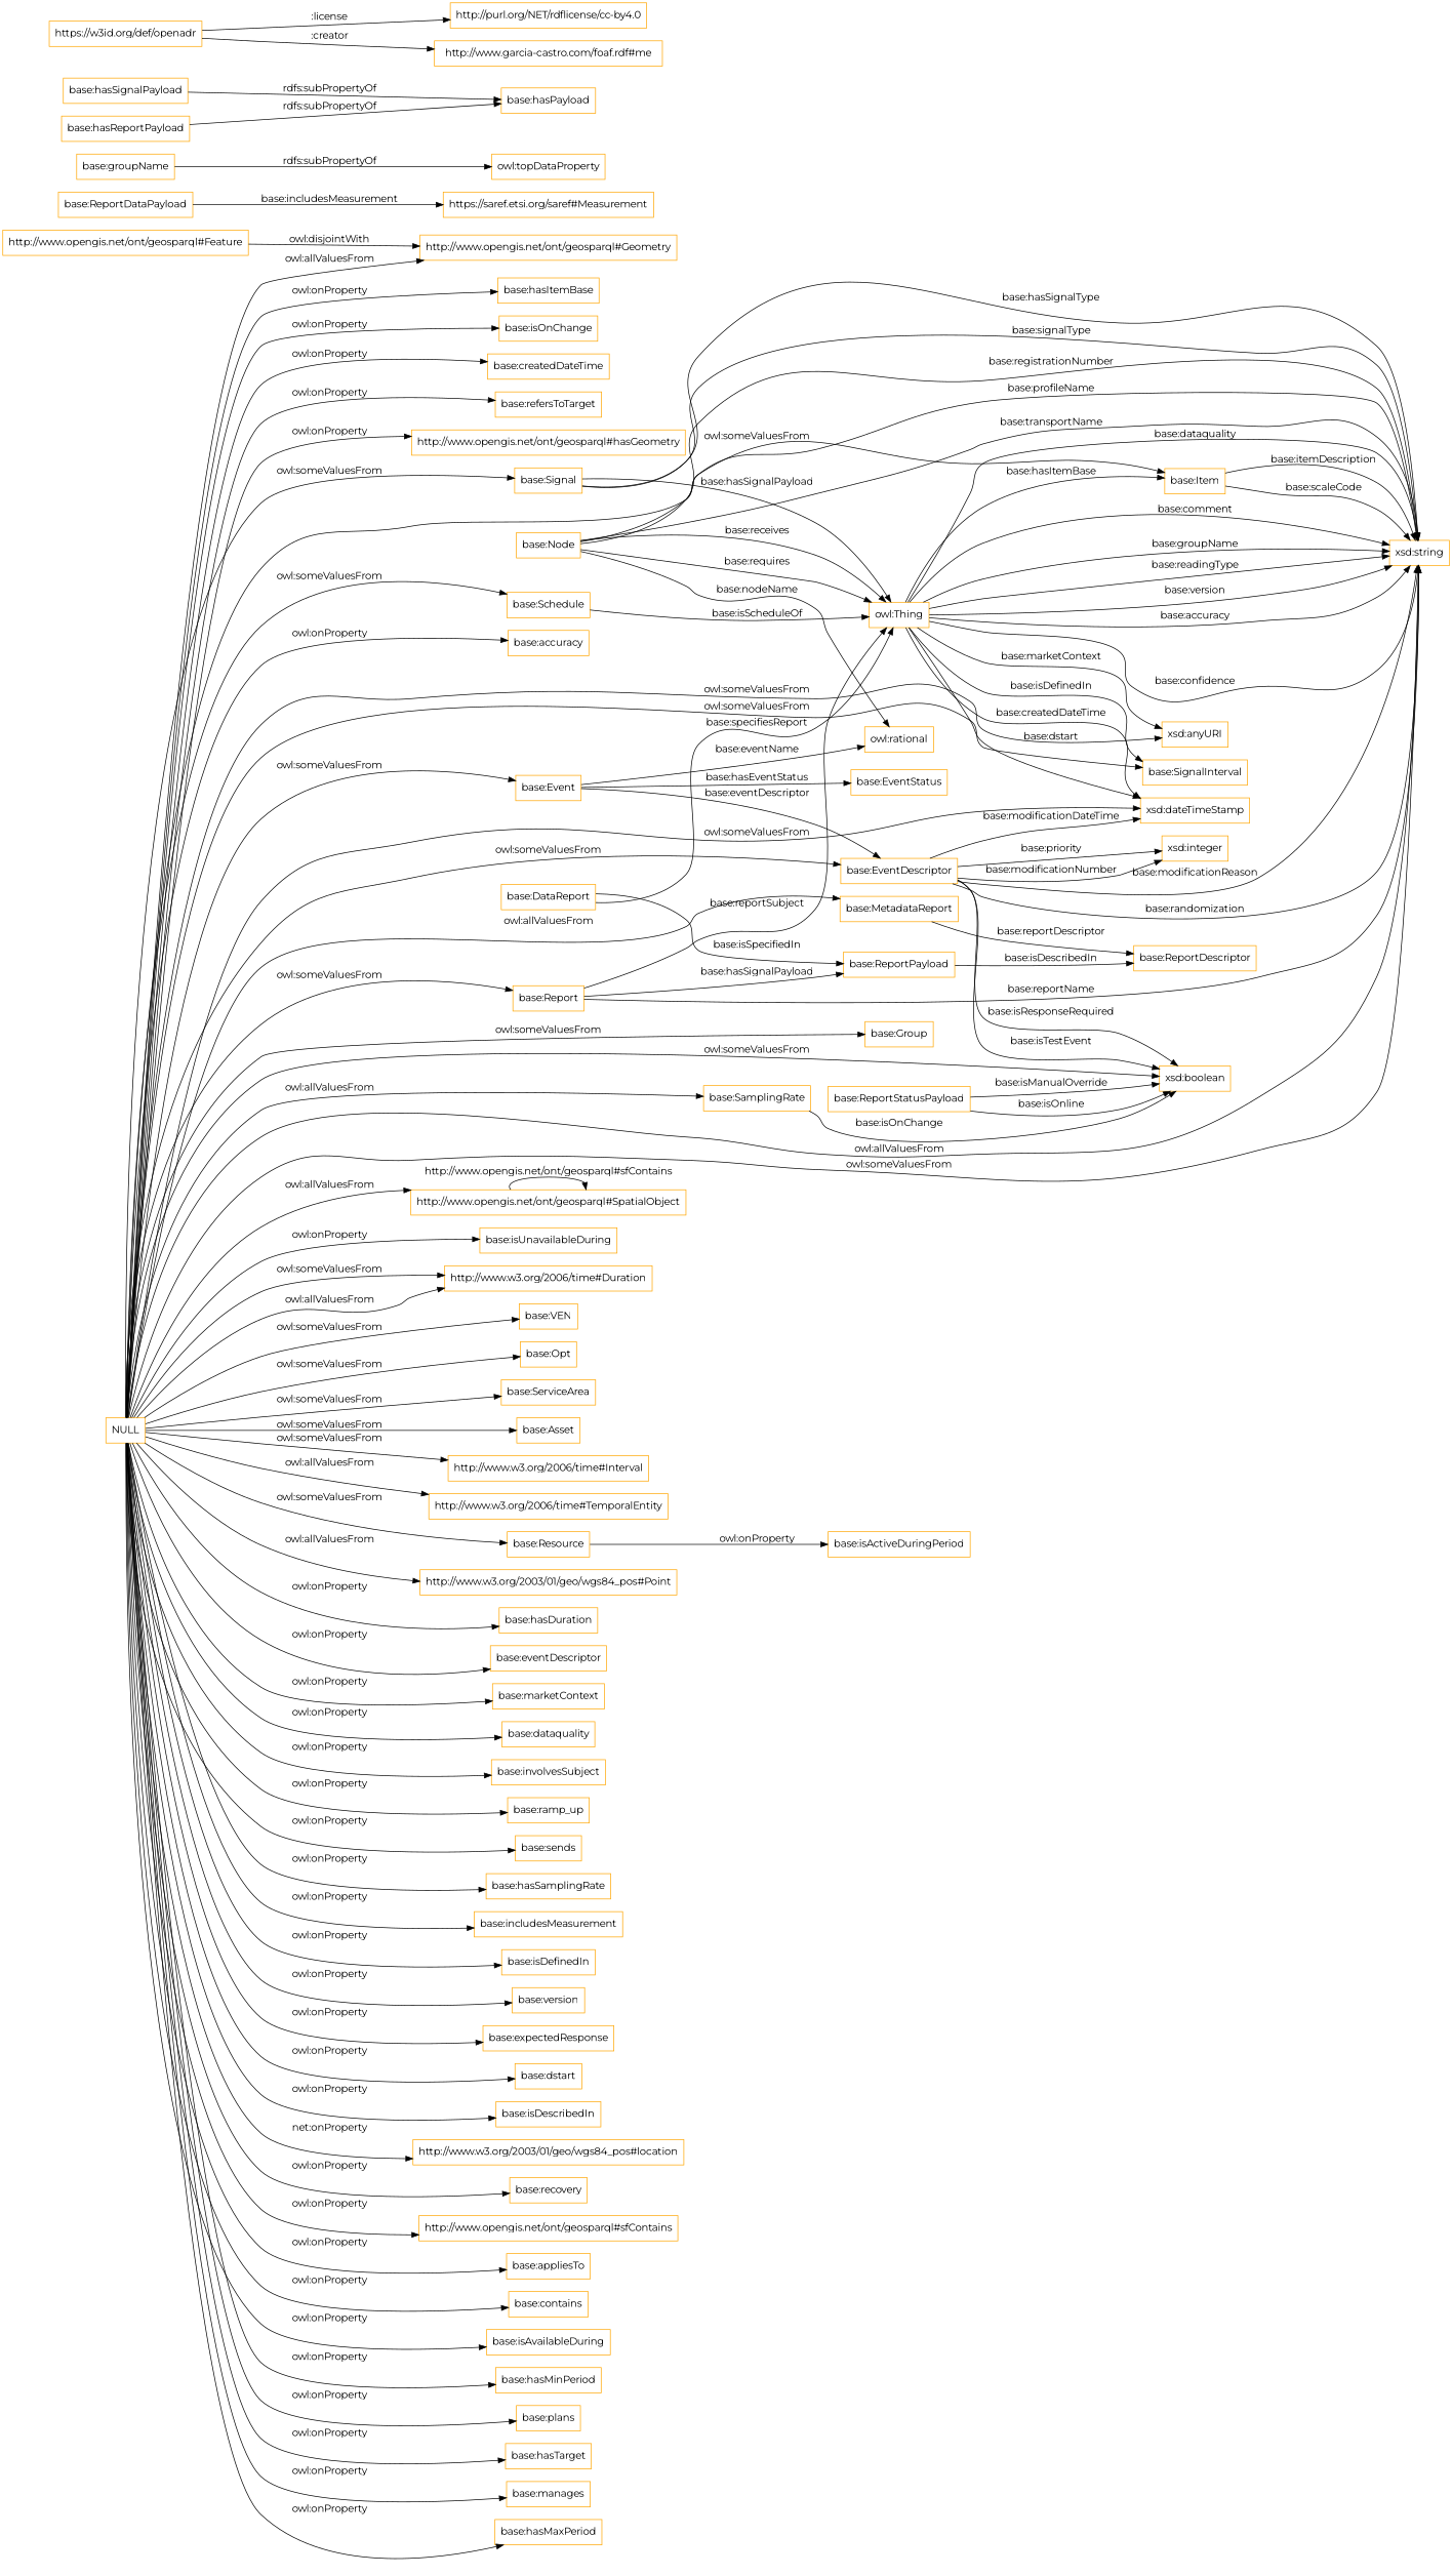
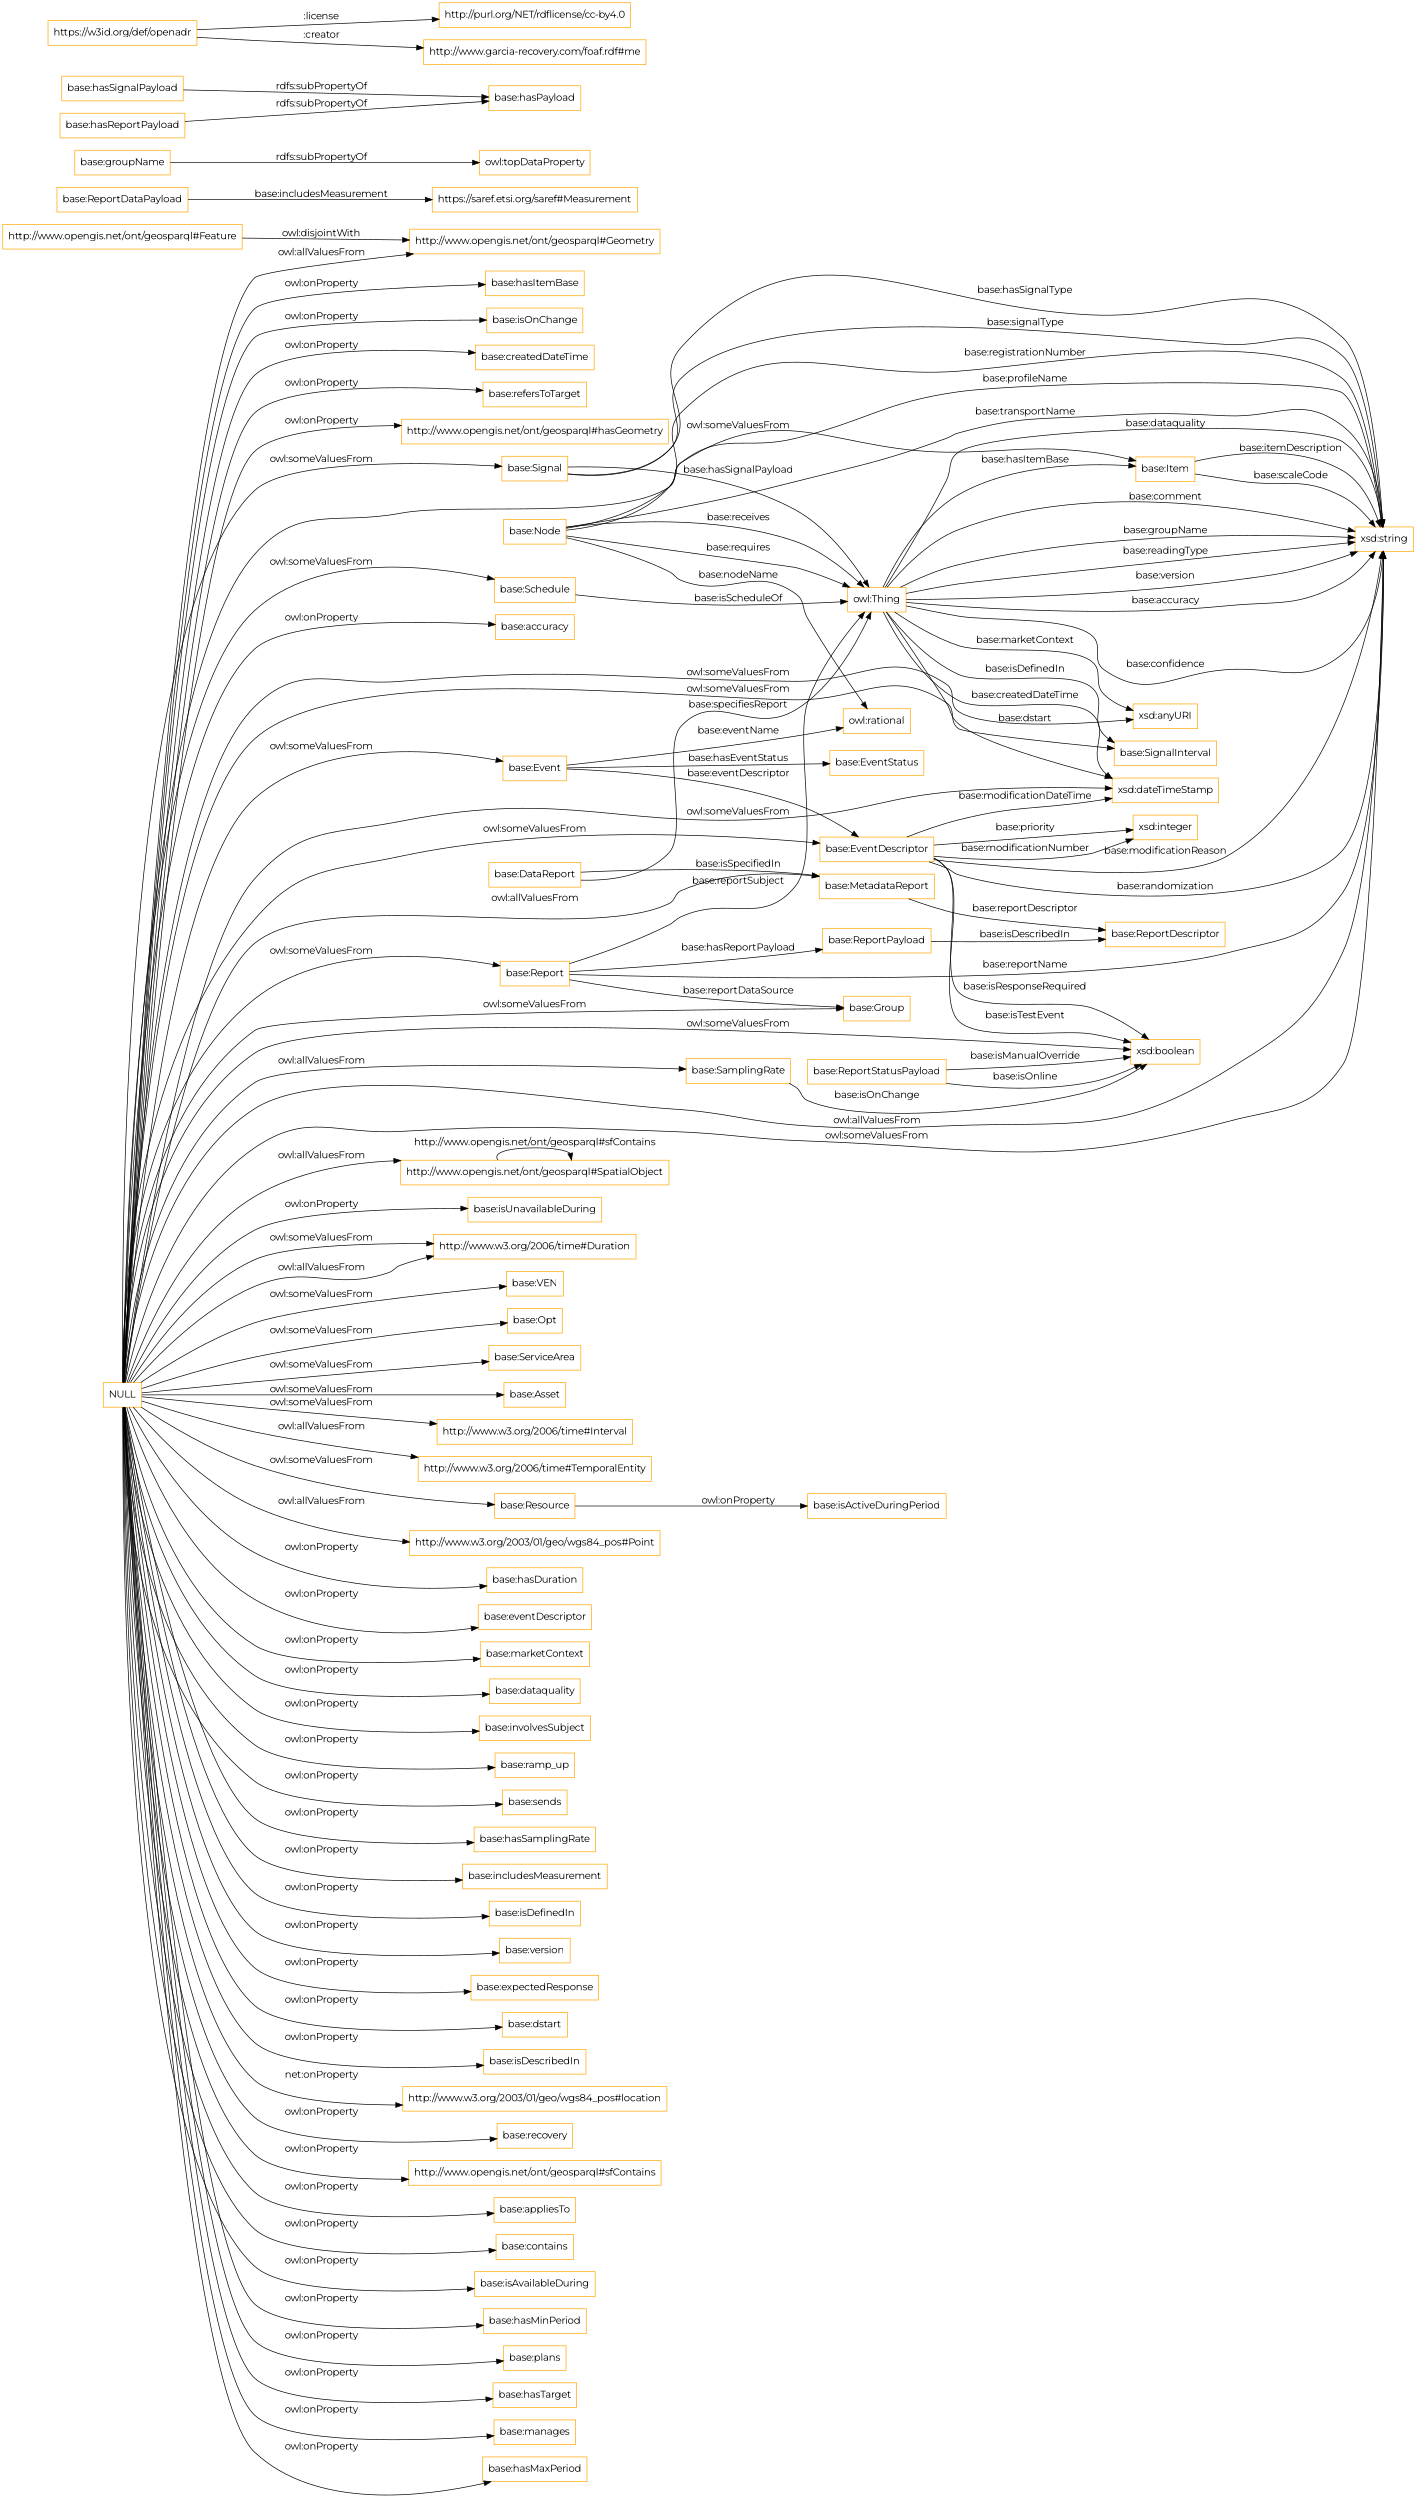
  digraph {
    fontname=Montserrat
    rankdir=LR
    node [color=orange fontname=Montserrat shape=rectangle]
    edge [fontname=Montserrat]
    "base:Signal"
    "xsd:string"
    "owl:Thing"
    "base:Item"
    "xsd:dateTimeStamp"
    "base:SignalInterval"
    "xsd:anyURI"
    "base:DataReport"
    "base:MetadataReport"
    "base:ReportDescriptor"
    "base:ReportDataPayload"
    "https://saref.etsi.org/saref#Measurement"
    "base:ReportStatusPayload"
    "xsd:boolean"
    "base:SamplingRate"
    "base:Node"
    "owl:rational"
    "http://www.opengis.net/ont/geosparql#SpatialObject"
    "base:Event"
    "base:EventStatus"
    "base:EventDescriptor"
    "xsd:integer"
    "base:Schedule"
    "http://www.opengis.net/ont/geosparql#Feature"
    "http://www.opengis.net/ont/geosparql#Geometry"
    "base:ReportPayload"
    "base:Report"
    "base:Group"
    "base:groupName"
    "owl:topDataProperty"
    NULL
    "http://www.w3.org/2006/time#Duration"
    "base:VEN"
    "base:Opt"
    "base:ServiceArea"
    "base:Asset"
    "http://www.w3.org/2006/time#Interval"
    "http://www.w3.org/2006/time#TemporalEntity"
    "base:Resource"
    "http://www.w3.org/2003/01/geo/wgs84_pos#Point"
    "base:hasDuration"
    "base:eventDescriptor"
    "base:marketContext"
    "base:dataquality"
    "base:involvesSubject"
    "base:ramp_up"
    "base:sends"
    "base:hasSamplingRate"
    "base:includesMeasurement"
    "base:isDefinedIn"
    "base:version"
    "base:expectedResponse"
    "base:dstart"
    "base:isDescribedIn"
    "http://www.w3.org/2003/01/geo/wgs84_pos#location"
    "base:recovery"
    "http://www.opengis.net/ont/geosparql#sfContains"
    "base:appliesTo"
    "base:contains"
    "base:isAvailableDuring"
    "base:hasMinPeriod"
    "base:plans"
    "base:hasTarget"
    "base:manages"
    "base:hasMaxPeriod"
    "base:hasItemBase"
    "base:isOnChange"
    "base:createdDateTime"
    "base:refersToTarget"
    "http://www.opengis.net/ont/geosparql#hasGeometry"
    "base:accuracy"
    "base:isUnavailableDuring"
    "base:isActiveDuringPeriod"
    "base:hasSignalPayload"
    "base:hasPayload"
    "base:hasReportPayload"
    "https://w3id.org/def/openadr"
    "http://purl.org/NET/rdflicense/cc-by4.0"
-   "http://www.garcia-castro.com/foaf.rdf#me"
+   "http://www.garcia-castro.com/foaf.rdf#me" [label="http://www.garcia-recovery.com/foaf.rdf#me"]
    "base:Signal" -> "xsd:string" [label="base:signalType"]
    "base:Signal" -> "xsd:string" [label="base:hasSignalType"]
    "base:Signal" -> "owl:Thing" [label="base:hasSignalPayload"]
    "owl:Thing" -> "xsd:string" [label="base:confidence"]
    "owl:Thing" -> "xsd:string" [label="base:dataquality"]
    "owl:Thing" -> "xsd:string" [label="base:comment"]
    "owl:Thing" -> "xsd:string" [label="base:groupName"]
    "owl:Thing" -> "xsd:string" [label="base:readingType"]
    "owl:Thing" -> "xsd:string" [label="base:version"]
    "owl:Thing" -> "xsd:string" [label="base:accuracy"]
    "owl:Thing" -> "base:Item" [label="base:hasItemBase"]
    "owl:Thing" -> "xsd:dateTimeStamp" [label="base:dstart"]
    "owl:Thing" -> "xsd:dateTimeStamp" [label="base:createdDateTime"]
    "owl:Thing" -> "base:SignalInterval" [label="base:isDefinedIn"]
    "owl:Thing" -> "xsd:anyURI" [label="base:marketContext"]
    "base:Item" -> "xsd:string" [label="base:scaleCode"]
    "base:Item" -> "xsd:string" [label="base:itemDescription"]
    "base:DataReport" -> "owl:Thing" [label="base:specifiesReport"]
-   "base:DataReport" -> "base:ReportPayload" [label="base:isSpecifiedIn"]
+   "base:DataReport" -> "base:MetadataReport" [label="base:isSpecifiedIn"]
    "base:MetadataReport" -> "base:ReportDescriptor" [label="base:reportDescriptor"]
    "base:ReportDataPayload" -> "https://saref.etsi.org/saref#Measurement" [label="base:includesMeasurement"]
    "base:ReportStatusPayload" -> "xsd:boolean" [label="base:isManualOverride"]
    "base:ReportStatusPayload" -> "xsd:boolean" [label="base:isOnline"]
    "base:SamplingRate" -> "xsd:boolean" [label="base:isOnChange"]
    "base:Node" -> "xsd:string" [label="base:profileName"]
    "base:Node" -> "xsd:string" [label="base:registrationNumber"]
    "base:Node" -> "xsd:string" [label="base:transportName"]
    "base:Node" -> "owl:Thing" [label="base:requires"]
    "base:Node" -> "owl:Thing" [label="base:receives"]
    "base:Node" -> "owl:rational" [label="base:nodeName"]
    "http://www.opengis.net/ont/geosparql#SpatialObject" -> "http://www.opengis.net/ont/geosparql#SpatialObject" [label="http://www.opengis.net/ont/geosparql#sfContains"]
    "base:Event" -> "owl:rational" [label="base:eventName"]
    "base:Event" -> "base:EventStatus" [label="base:hasEventStatus"]
    "base:Event" -> "base:EventDescriptor" [label="base:eventDescriptor"]
    "base:EventDescriptor" -> "xsd:string" [label="base:modificationReason"]
    "base:EventDescriptor" -> "xsd:string" [label="base:randomization"]
    "base:EventDescriptor" -> "xsd:dateTimeStamp" [label="base:modificationDateTime"]
    "base:EventDescriptor" -> "xsd:boolean" [label="base:isResponseRequired"]
    "base:EventDescriptor" -> "xsd:boolean" [label="base:isTestEvent"]
    "base:EventDescriptor" -> "xsd:integer" [label="base:modificationNumber"]
    "base:EventDescriptor" -> "xsd:integer" [label="base:priority"]
    "base:Schedule" -> "owl:Thing" [label="base:isScheduleOf"]
    "http://www.opengis.net/ont/geosparql#Feature" -> "http://www.opengis.net/ont/geosparql#Geometry" [label="owl:disjointWith"]
    "base:ReportPayload" -> "base:ReportDescriptor" [label="base:isDescribedIn"]
    "base:Report" -> "xsd:string" [label="base:reportName"]
    "base:Report" -> "owl:Thing" [label="base:reportSubject"]
-   "base:Report" -> "base:ReportPayload" [label="base:hasSignalPayload"]
+   "base:Report" -> "base:ReportPayload" [label="base:hasReportPayload"]
+   "base:Report" -> "base:Group" [label="base:reportDataSource"]
    "base:groupName" -> "owl:topDataProperty" [label="rdfs:subPropertyOf"]
    NULL -> "base:Signal" [label="owl:someValuesFrom"]
    NULL -> "xsd:string" [label="owl:allValuesFrom"]
    NULL -> "xsd:string" [label="owl:someValuesFrom"]
    NULL -> "base:Item" [label="owl:someValuesFrom"]
    NULL -> "xsd:dateTimeStamp" [label="owl:someValuesFrom"]
    NULL -> "base:SignalInterval" [label="owl:someValuesFrom"]
    NULL -> "xsd:anyURI" [label="owl:someValuesFrom"]
    NULL -> "base:MetadataReport" [label="owl:allValuesFrom"]
    NULL -> "xsd:boolean" [label="owl:someValuesFrom"]
    NULL -> "base:SamplingRate" [label="owl:allValuesFrom"]
    NULL -> "http://www.opengis.net/ont/geosparql#SpatialObject" [label="owl:allValuesFrom"]
    NULL -> "base:Event" [label="owl:someValuesFrom"]
    NULL -> "base:EventDescriptor" [label="owl:someValuesFrom"]
    NULL -> "base:Schedule" [label="owl:someValuesFrom"]
    NULL -> "http://www.opengis.net/ont/geosparql#Geometry" [label="owl:allValuesFrom"]
    NULL -> "base:Report" [label="owl:someValuesFrom"]
    NULL -> "base:Group" [label="owl:someValuesFrom"]
    NULL -> "http://www.w3.org/2006/time#Duration" [label="owl:someValuesFrom"]
    NULL -> "http://www.w3.org/2006/time#Duration" [label="owl:allValuesFrom"]
    NULL -> "base:VEN" [label="owl:someValuesFrom"]
    NULL -> "base:Opt" [label="owl:someValuesFrom"]
    NULL -> "base:ServiceArea" [label="owl:someValuesFrom"]
    NULL -> "base:Asset" [label="owl:someValuesFrom"]
    NULL -> "http://www.w3.org/2006/time#Interval" [label="owl:someValuesFrom"]
    NULL -> "http://www.w3.org/2006/time#TemporalEntity" [label="owl:allValuesFrom"]
    NULL -> "base:Resource" [label="owl:someValuesFrom"]
    NULL -> "http://www.w3.org/2003/01/geo/wgs84_pos#Point" [label="owl:allValuesFrom"]
    NULL -> "base:hasDuration" [label="owl:onProperty"]
    NULL -> "base:eventDescriptor" [label="owl:onProperty"]
    NULL -> "base:marketContext" [label="owl:onProperty"]
    NULL -> "base:dataquality" [label="owl:onProperty"]
    NULL -> "base:involvesSubject" [label="owl:onProperty"]
    NULL -> "base:ramp_up" [label="owl:onProperty"]
    NULL -> "base:sends" [label="owl:onProperty"]
    NULL -> "base:hasSamplingRate" [label="owl:onProperty"]
    NULL -> "base:includesMeasurement" [label="owl:onProperty"]
    NULL -> "base:isDefinedIn" [label="owl:onProperty"]
    NULL -> "base:version" [label="owl:onProperty"]
    NULL -> "base:expectedResponse" [label="owl:onProperty"]
    NULL -> "base:dstart" [label="owl:onProperty"]
    NULL -> "base:isDescribedIn" [label="owl:onProperty"]
    NULL -> "http://www.w3.org/2003/01/geo/wgs84_pos#location" [label="net:onProperty"]
    NULL -> "base:recovery" [label="owl:onProperty"]
    NULL -> "http://www.opengis.net/ont/geosparql#sfContains" [label="owl:onProperty"]
    NULL -> "base:appliesTo" [label="owl:onProperty"]
    NULL -> "base:contains" [label="owl:onProperty"]
    NULL -> "base:isAvailableDuring" [label="owl:onProperty"]
    NULL -> "base:hasMinPeriod" [label="owl:onProperty"]
    NULL -> "base:plans" [label="owl:onProperty"]
    NULL -> "base:hasTarget" [label="owl:onProperty"]
    NULL -> "base:manages" [label="owl:onProperty"]
    NULL -> "base:hasMaxPeriod" [label="owl:onProperty"]
    NULL -> "base:hasItemBase" [label="owl:onProperty"]
    NULL -> "base:isOnChange" [label="owl:onProperty"]
    NULL -> "base:createdDateTime" [label="owl:onProperty"]
    NULL -> "base:refersToTarget" [label="owl:onProperty"]
    NULL -> "http://www.opengis.net/ont/geosparql#hasGeometry" [label="owl:onProperty"]
    NULL -> "base:accuracy" [label="owl:onProperty"]
    NULL -> "base:isUnavailableDuring" [label="owl:onProperty"]
    "base:Resource" -> "base:isActiveDuringPeriod" [label="owl:onProperty"]
    "base:hasSignalPayload" -> "base:hasPayload" [label="rdfs:subPropertyOf"]
    "base:hasReportPayload" -> "base:hasPayload" [label="rdfs:subPropertyOf"]
    "https://w3id.org/def/openadr" -> "http://purl.org/NET/rdflicense/cc-by4.0" [label=":license"]
    "https://w3id.org/def/openadr" -> "http://www.garcia-castro.com/foaf.rdf#me" [label=":creator"]
  }
